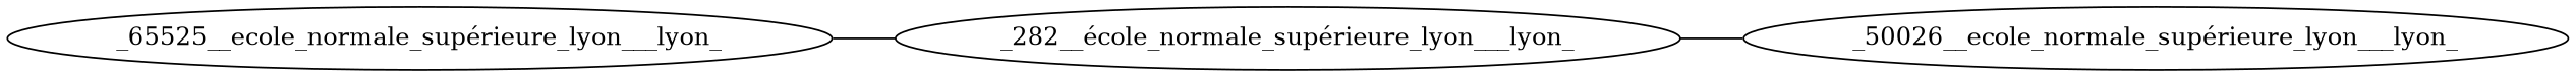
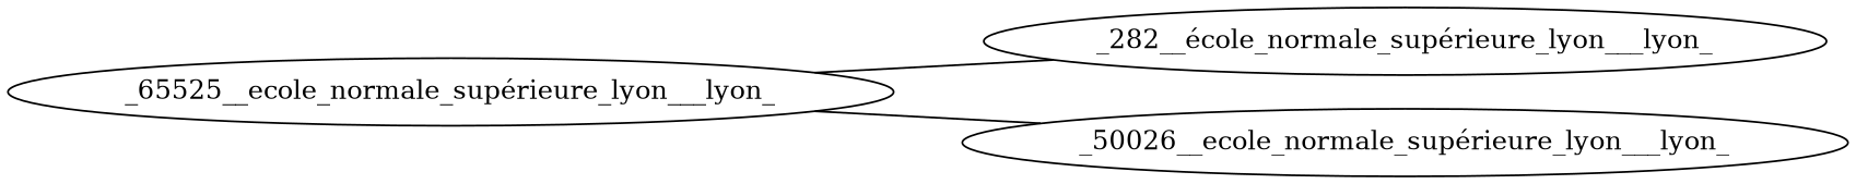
  graph {
    fontname="DejaVu Serif"
    rankdir=LR
    node [fontname="DejaVu Serif"]
    edge [fontname="DejaVu Serif"]
    n1 [label="_65525__ecole_normale_supérieure_lyon___lyon_"]
    "_282__école_normale_supérieure_lyon___lyon_"
    "_50026__ecole_normale_supérieure_lyon___lyon_"
    n1 -- "_282__école_normale_supérieure_lyon___lyon_"
-   "_282__école_normale_supérieure_lyon___lyon_" -- "_50026__ecole_normale_supérieure_lyon___lyon_"
+   n1 -- "_50026__ecole_normale_supérieure_lyon___lyon_"
  }
